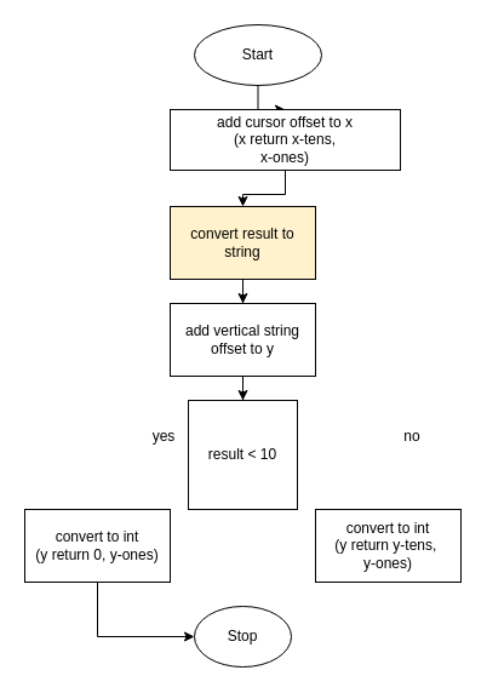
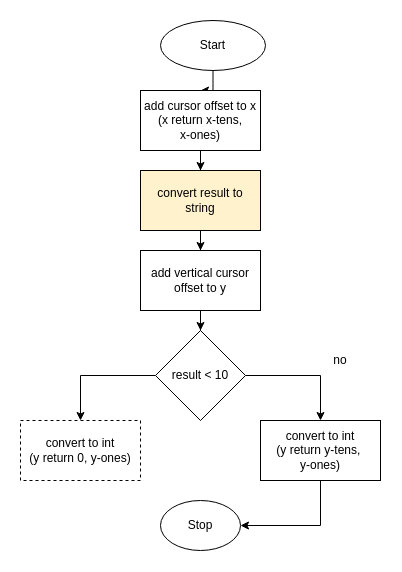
  <mxCell id="0" />
  <mxCell id="1" parent="0" />
  <mxCell id="2" style="edgeStyle=orthogonalEdgeStyle;rounded=0;orthogonalLoop=1;jettySize=auto;html=1;" edge="1" parent="1" source="3" target="5"><mxGeometry relative="1" as="geometry" /></mxCell>
  <mxCell id="3" value="Start" style="ellipse;whiteSpace=wrap;html=1;" vertex="1" parent="1"><mxGeometry x="160" y="20" width="105" height="50" as="geometry" /></mxCell>
  <mxCell id="4" value="" style="edgeStyle=orthogonalEdgeStyle;rounded=0;orthogonalLoop=1;jettySize=auto;html=1;" edge="1" parent="1" source="5" target="7"><mxGeometry relative="1" as="geometry" /></mxCell>
- <mxCell id="5" value="add cursor offset to x&lt;br&gt;(x return x-tens, &lt;br&gt;x-ones)" style="rounded=0;whiteSpace=wrap;html=1;" vertex="1" parent="1"><mxGeometry x="140" y="90" width="190" height="50" as="geometry" /></mxCell>
+ <mxCell id="5" value="add cursor offset to x&lt;br&gt;(x return x-tens, &lt;br&gt;x-ones)" style="rounded=0;whiteSpace=wrap;html=1;" vertex="1" parent="1"><mxGeometry x="140" y="90" width="120" height="60" as="geometry" /></mxCell>
  <mxCell id="6" style="edgeStyle=orthogonalEdgeStyle;rounded=0;orthogonalLoop=1;jettySize=auto;html=1;" edge="1" parent="1" source="7" target="9"><mxGeometry relative="1" as="geometry" /></mxCell>
  <mxCell id="7" value="convert result to string" style="rounded=0;whiteSpace=wrap;html=1;fillColor=#fff2cc;" vertex="1" parent="1"><mxGeometry x="140" y="170" width="120" height="60" as="geometry" /></mxCell>
  <mxCell id="8" style="edgeStyle=orthogonalEdgeStyle;rounded=0;orthogonalLoop=1;jettySize=auto;html=1;entryX=0.5;entryY=0;entryDx=0;entryDy=0;" edge="1" parent="1" source="9" target="12"><mxGeometry relative="1" as="geometry" /></mxCell>
- <mxCell id="9" value="add vertical string offset to y" style="rounded=0;whiteSpace=wrap;html=1;" vertex="1" parent="1"><mxGeometry x="140" y="250" width="120" height="60" as="geometry" /></mxCell>
- <mxCell id="12" value="result &amp;lt; 10" style="whiteSpace=wrap;html=1;rounded=0;" vertex="1" parent="1"><mxGeometry x="155" y="330" width="90" height="90" as="geometry" /></mxCell>
- <mxCell id="13" style="edgeStyle=orthogonalEdgeStyle;rounded=0;orthogonalLoop=1;jettySize=auto;html=1;entryX=0;entryY=0.5;entryDx=0;entryDy=0;exitX=0.5;exitY=1;exitDx=0;exitDy=0;" edge="1" parent="1" source="14" target="17"><mxGeometry relative="1" as="geometry" /></mxCell>
- <mxCell id="14" value="convert to int&lt;br&gt;(y return 0, y-ones)" style="rounded=0;whiteSpace=wrap;html=1;" vertex="1" parent="1"><mxGeometry x="20" y="420" width="120" height="60" as="geometry" /></mxCell>
+ <mxCell id="9" value="add vertical cursor offset to y" style="rounded=0;whiteSpace=wrap;html=1;" vertex="1" parent="1"><mxGeometry x="140" y="250" width="120" height="60" as="geometry" /></mxCell>
+ <mxCell id="10" style="edgeStyle=orthogonalEdgeStyle;rounded=0;orthogonalLoop=1;jettySize=auto;html=1;entryX=0.5;entryY=0;entryDx=0;entryDy=0;" edge="1" parent="1" source="12" target="16"><mxGeometry relative="1" as="geometry" /></mxCell>
+ <mxCell id="11" style="edgeStyle=orthogonalEdgeStyle;rounded=0;orthogonalLoop=1;jettySize=auto;html=1;entryX=0.5;entryY=0;entryDx=0;entryDy=0;" edge="1" parent="1" source="12" target="14"><mxGeometry relative="1" as="geometry" /></mxCell>
+ <mxCell id="12" value="result &amp;lt; 10" style="rhombus;whiteSpace=wrap;html=1;" vertex="1" parent="1"><mxGeometry x="155" y="330" width="90" height="90" as="geometry" /></mxCell>
+ <mxCell id="14" value="convert to int&lt;br&gt;(y return 0, y-ones)" style="rounded=0;whiteSpace=wrap;html=1;dashed=1;" vertex="1" parent="1"><mxGeometry x="20" y="420" width="120" height="60" as="geometry" /></mxCell>
+ <mxCell id="15" style="edgeStyle=orthogonalEdgeStyle;rounded=0;orthogonalLoop=1;jettySize=auto;html=1;entryX=1;entryY=0.5;entryDx=0;entryDy=0;exitX=0.5;exitY=1;exitDx=0;exitDy=0;" edge="1" parent="1" source="16" target="17"><mxGeometry relative="1" as="geometry" /></mxCell>
  <mxCell id="16" value="convert to int&lt;br&gt;(y return y-tens,&amp;nbsp;&lt;br&gt;y-ones)" style="rounded=0;whiteSpace=wrap;html=1;" vertex="1" parent="1"><mxGeometry x="260" y="420" width="120" height="60" as="geometry" /></mxCell>
  <mxCell id="17" value="Stop" style="ellipse;whiteSpace=wrap;html=1;" vertex="1" parent="1"><mxGeometry x="160" y="500" width="80" height="50" as="geometry" /></mxCell>
  <mxCell id="18" value="no" style="text;html=1;strokeColor=none;fillColor=none;align=center;verticalAlign=middle;whiteSpace=wrap;rounded=0;" vertex="1" parent="1"><mxGeometry x="320" y="350" width="40" height="20" as="geometry" /></mxCell>
- <mxCell id="19" value="yes" style="text;html=1;strokeColor=none;fillColor=none;align=center;verticalAlign=middle;whiteSpace=wrap;rounded=0;" vertex="1" parent="1"><mxGeometry x="115" y="350" width="40" height="20" as="geometry" /></mxCell>
